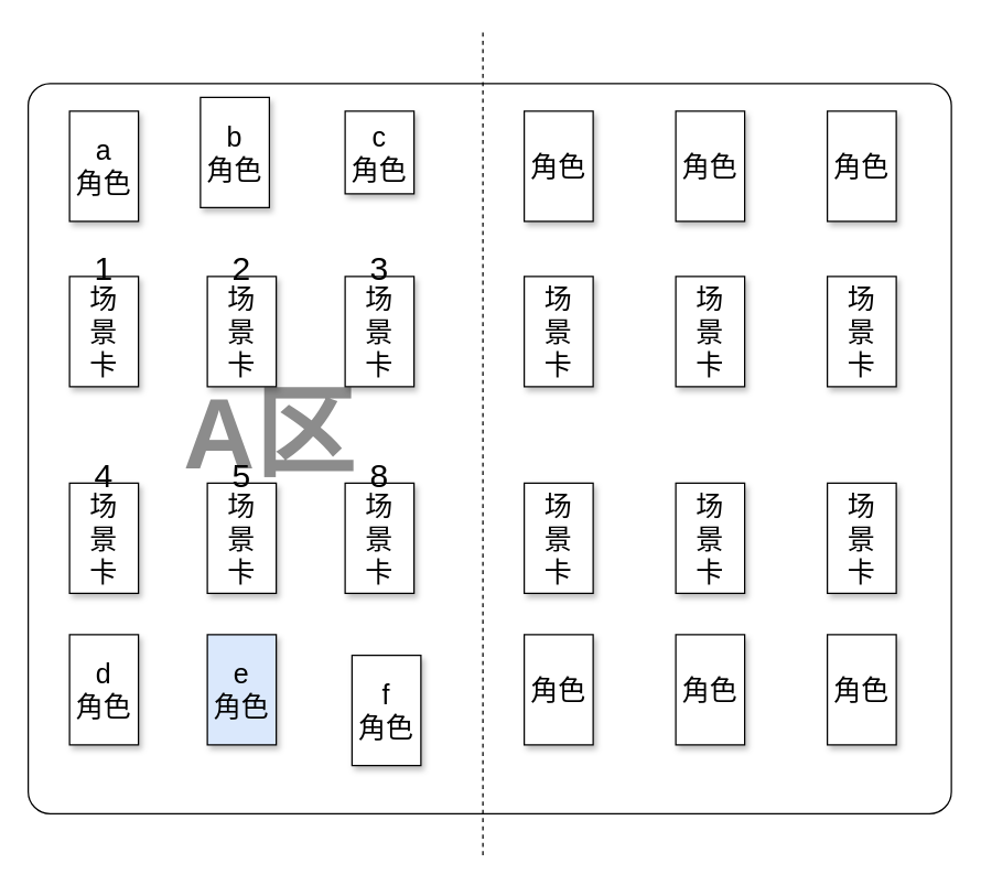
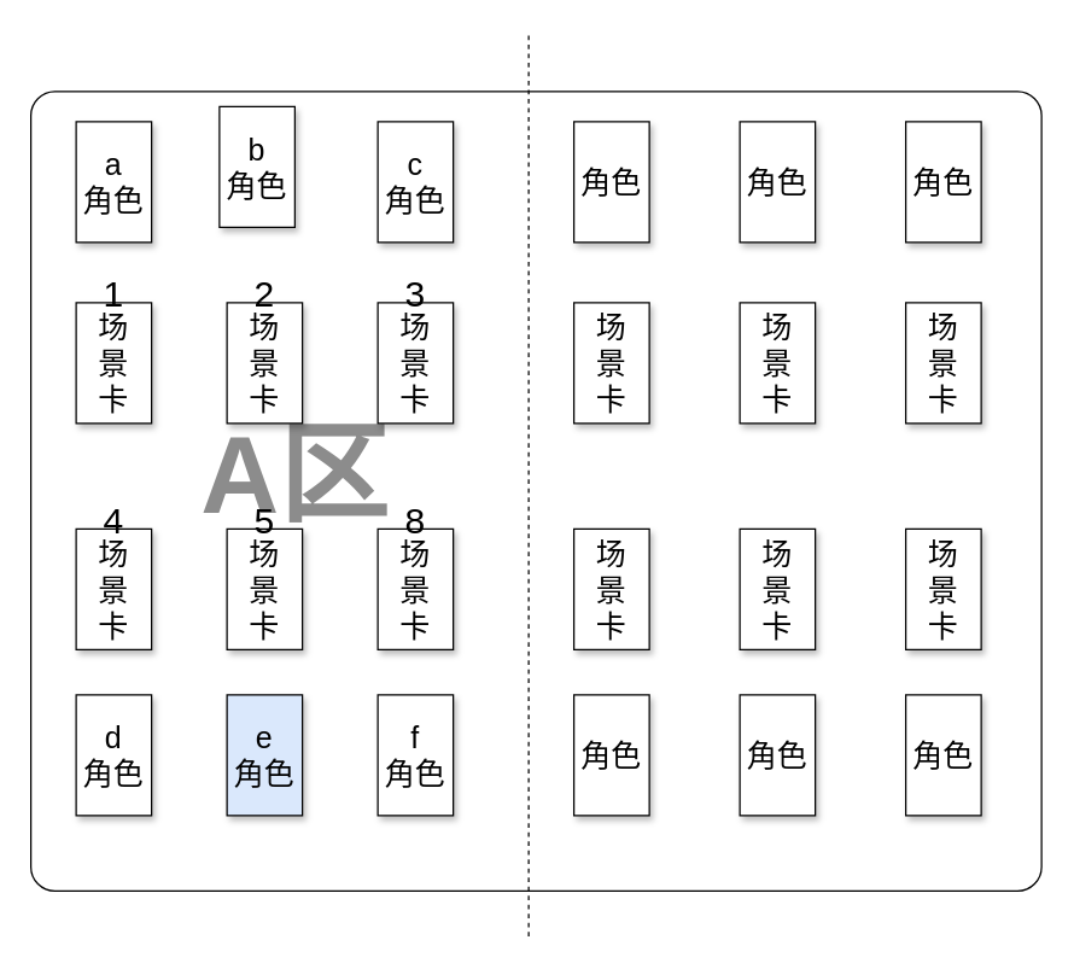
  <mxCell id="0" />
  <mxCell id="1" parent="0" />
  <mxCell id="2" value="&lt;span style=&quot;color: rgba(0, 0, 0, 0); font-family: monospace; font-size: 0px; text-align: start; text-wrap: nowrap;&quot;&gt;%3CmxGraphModel%3E%3Croot%3E%3CmxCell%20id%3D%220%22%2F%3E%3CmxCell%20id%3D%221%22%20parent%3D%220%22%2F%3E%3CmxCell%20id%3D%222%22%20value%3D%22%26lt%3Bfont%20style%3D%26quot%3Bfont-size%3A%2024px%3B%26quot%3B%26gt%3B1%26lt%3B%2Ffont%26gt%3B%22%20style%3D%22text%3Bhtml%3D1%3Balign%3Dcenter%3BverticalAlign%3Dmiddle%3BwhiteSpace%3Dwrap%3Brounded%3D0%3B%22%20vertex%3D%221%22%20parent%3D%221%22%3E%3CmxGeometry%20x%3D%22115%22%20y%3D%22200%22%20width%3D%2260%22%20height%3D%2230%22%20as%3D%22geometry%22%2F%3E%3C%2FmxCell%3E%3C%2Froot%3E%3C%2FmxGraphModel%3E&lt;/span&gt;" style="rounded=1;whiteSpace=wrap;html=1;arcSize=3;" vertex="1" parent="1"><mxGeometry x="20" y="60" width="670" height="530" as="geometry" /></mxCell>
  <mxCell id="3" value="" style="endArrow=none;dashed=1;html=1;rounded=0;" edge="1" parent="1"><mxGeometry width="50" height="50" relative="1" as="geometry"><mxPoint x="350" y="620" as="sourcePoint" /><mxPoint x="350" y="20" as="targetPoint" /></mxGeometry></mxCell>
  <mxCell id="4" value="&lt;font color=&quot;#8c8c8c&quot; style=&quot;font-size: 72px;&quot;&gt;&lt;b&gt;A区&lt;/b&gt;&lt;/font&gt;" style="text;html=1;align=center;verticalAlign=middle;whiteSpace=wrap;rounded=0;" vertex="1" parent="1"><mxGeometry x="110" y="300" width="170" height="30" as="geometry" /></mxCell>
  <mxCell id="5" value="&lt;font style=&quot;font-size: 20px;&quot;&gt;场&lt;/font&gt;&lt;div&gt;&lt;font style=&quot;font-size: 20px;&quot;&gt;景&lt;/font&gt;&lt;/div&gt;&lt;div&gt;&lt;span style=&quot;font-size: 20px; background-color: initial;&quot;&gt;卡&lt;/span&gt;&lt;/div&gt;" style="rounded=0;whiteSpace=wrap;html=1;shadow=1;" vertex="1" parent="1"><mxGeometry x="50" y="350" width="50" height="80" as="geometry" /></mxCell>
  <mxCell id="6" value="&lt;span style=&quot;font-size: 20px;&quot;&gt;d&lt;/span&gt;&lt;br&gt;&lt;div&gt;&lt;font style=&quot;font-size: 20px;&quot;&gt;角色&lt;/font&gt;&lt;/div&gt;" style="rounded=0;whiteSpace=wrap;html=1;shadow=1;" vertex="1" parent="1"><mxGeometry x="50" y="460" width="50" height="80" as="geometry" /></mxCell>
  <mxCell id="7" value="&lt;span style=&quot;font-size: 20px;&quot;&gt;e&lt;/span&gt;&lt;br&gt;&lt;div&gt;&lt;font style=&quot;font-size: 20px;&quot;&gt;角色&lt;/font&gt;&lt;/div&gt;" style="rounded=0;whiteSpace=wrap;html=1;shadow=1;fillColor=#dae8fc;" vertex="1" parent="1"><mxGeometry x="150" y="460" width="50" height="80" as="geometry" /></mxCell>
- <mxCell id="8" value="&lt;span style=&quot;font-size: 20px;&quot;&gt;f&lt;/span&gt;&lt;br&gt;&lt;div&gt;&lt;font style=&quot;font-size: 20px;&quot;&gt;角色&lt;/font&gt;&lt;/div&gt;" style="rounded=0;whiteSpace=wrap;html=1;shadow=1;" vertex="1" parent="1"><mxGeometry x="255" y="475" width="50" height="80" as="geometry" /></mxCell>
+ <mxCell id="8" value="&lt;span style=&quot;font-size: 20px;&quot;&gt;f&lt;/span&gt;&lt;br&gt;&lt;div&gt;&lt;font style=&quot;font-size: 20px;&quot;&gt;角色&lt;/font&gt;&lt;/div&gt;" style="rounded=0;whiteSpace=wrap;html=1;shadow=1;" vertex="1" parent="1"><mxGeometry x="250" y="460" width="50" height="80" as="geometry" /></mxCell>
  <mxCell id="9" value="&lt;span style=&quot;font-size: 20px;&quot;&gt;a&lt;/span&gt;&lt;br&gt;&lt;div&gt;&lt;font style=&quot;font-size: 20px;&quot;&gt;角色&lt;/font&gt;&lt;/div&gt;" style="rounded=0;whiteSpace=wrap;html=1;shadow=1;" vertex="1" parent="1"><mxGeometry x="50" y="80" width="50" height="80" as="geometry" /></mxCell>
  <mxCell id="10" value="&lt;span style=&quot;font-size: 20px;&quot;&gt;b&lt;/span&gt;&lt;br&gt;&lt;div&gt;&lt;font style=&quot;font-size: 20px;&quot;&gt;角色&lt;/font&gt;&lt;/div&gt;" style="rounded=0;whiteSpace=wrap;html=1;shadow=1;" vertex="1" parent="1"><mxGeometry x="145" y="70" width="50" height="80" as="geometry" /></mxCell>
- <mxCell id="11" value="&lt;div&gt;&lt;font style=&quot;font-size: 20px;&quot;&gt;c&lt;/font&gt;&lt;/div&gt;&lt;div&gt;&lt;font style=&quot;font-size: 20px;&quot;&gt;角色&lt;/font&gt;&lt;/div&gt;" style="rounded=0;whiteSpace=wrap;html=1;shadow=1;" vertex="1" parent="1"><mxGeometry x="250" y="80" width="50" height="60" as="geometry" /></mxCell>
+ <mxCell id="11" value="&lt;div&gt;&lt;font style=&quot;font-size: 20px;&quot;&gt;c&lt;/font&gt;&lt;/div&gt;&lt;div&gt;&lt;font style=&quot;font-size: 20px;&quot;&gt;角色&lt;/font&gt;&lt;/div&gt;" style="rounded=0;whiteSpace=wrap;html=1;shadow=1;" vertex="1" parent="1"><mxGeometry x="250" y="80" width="50" height="80" as="geometry" /></mxCell>
  <mxCell id="12" value="&lt;font style=&quot;font-size: 20px;&quot;&gt;场&lt;/font&gt;&lt;div&gt;&lt;font style=&quot;font-size: 20px;&quot;&gt;景&lt;/font&gt;&lt;/div&gt;&lt;div&gt;&lt;span style=&quot;font-size: 20px; background-color: initial;&quot;&gt;卡&lt;/span&gt;&lt;/div&gt;" style="rounded=0;whiteSpace=wrap;html=1;shadow=1;" vertex="1" parent="1"><mxGeometry x="150" y="350" width="50" height="80" as="geometry" /></mxCell>
  <mxCell id="13" value="&lt;font style=&quot;font-size: 20px;&quot;&gt;场&lt;/font&gt;&lt;div&gt;&lt;font style=&quot;font-size: 20px;&quot;&gt;景&lt;/font&gt;&lt;/div&gt;&lt;div&gt;&lt;span style=&quot;font-size: 20px; background-color: initial;&quot;&gt;卡&lt;/span&gt;&lt;/div&gt;" style="rounded=0;whiteSpace=wrap;html=1;shadow=1;" vertex="1" parent="1"><mxGeometry x="250" y="350" width="50" height="80" as="geometry" /></mxCell>
  <mxCell id="14" value="&lt;font style=&quot;font-size: 20px;&quot;&gt;场&lt;/font&gt;&lt;div&gt;&lt;font style=&quot;font-size: 20px;&quot;&gt;景&lt;/font&gt;&lt;/div&gt;&lt;div&gt;&lt;span style=&quot;font-size: 20px; background-color: initial;&quot;&gt;卡&lt;/span&gt;&lt;/div&gt;" style="rounded=0;whiteSpace=wrap;html=1;shadow=1;" vertex="1" parent="1"><mxGeometry x="50" y="200" width="50" height="80" as="geometry" /></mxCell>
  <mxCell id="15" value="&lt;font style=&quot;font-size: 20px;&quot;&gt;场&lt;/font&gt;&lt;div&gt;&lt;font style=&quot;font-size: 20px;&quot;&gt;景&lt;/font&gt;&lt;/div&gt;&lt;div&gt;&lt;span style=&quot;font-size: 20px; background-color: initial;&quot;&gt;卡&lt;/span&gt;&lt;/div&gt;" style="rounded=0;whiteSpace=wrap;html=1;shadow=1;" vertex="1" parent="1"><mxGeometry x="150" y="200" width="50" height="80" as="geometry" /></mxCell>
  <mxCell id="16" value="&lt;font style=&quot;font-size: 20px;&quot;&gt;场&lt;/font&gt;&lt;div&gt;&lt;font style=&quot;font-size: 20px;&quot;&gt;景&lt;/font&gt;&lt;/div&gt;&lt;div&gt;&lt;span style=&quot;font-size: 20px; background-color: initial;&quot;&gt;卡&lt;/span&gt;&lt;/div&gt;" style="rounded=0;whiteSpace=wrap;html=1;shadow=1;" vertex="1" parent="1"><mxGeometry x="250" y="200" width="50" height="80" as="geometry" /></mxCell>
  <mxCell id="17" value="&lt;font style=&quot;font-size: 20px;&quot;&gt;场&lt;/font&gt;&lt;div&gt;&lt;font style=&quot;font-size: 20px;&quot;&gt;景&lt;/font&gt;&lt;/div&gt;&lt;div&gt;&lt;span style=&quot;font-size: 20px; background-color: initial;&quot;&gt;卡&lt;/span&gt;&lt;/div&gt;" style="rounded=0;whiteSpace=wrap;html=1;shadow=1;" vertex="1" parent="1"><mxGeometry x="380" y="200" width="50" height="80" as="geometry" /></mxCell>
  <mxCell id="18" value="&lt;font style=&quot;font-size: 20px;&quot;&gt;场&lt;/font&gt;&lt;div&gt;&lt;font style=&quot;font-size: 20px;&quot;&gt;景&lt;/font&gt;&lt;/div&gt;&lt;div&gt;&lt;span style=&quot;font-size: 20px; background-color: initial;&quot;&gt;卡&lt;/span&gt;&lt;/div&gt;" style="rounded=0;whiteSpace=wrap;html=1;shadow=1;" vertex="1" parent="1"><mxGeometry x="490" y="200" width="50" height="80" as="geometry" /></mxCell>
  <mxCell id="19" value="&lt;font style=&quot;font-size: 20px;&quot;&gt;场&lt;/font&gt;&lt;div&gt;&lt;font style=&quot;font-size: 20px;&quot;&gt;景&lt;/font&gt;&lt;/div&gt;&lt;div&gt;&lt;span style=&quot;font-size: 20px; background-color: initial;&quot;&gt;卡&lt;/span&gt;&lt;/div&gt;" style="rounded=0;whiteSpace=wrap;html=1;shadow=1;" vertex="1" parent="1"><mxGeometry x="600" y="200" width="50" height="80" as="geometry" /></mxCell>
  <mxCell id="20" value="&lt;font style=&quot;font-size: 20px;&quot;&gt;角色&lt;/font&gt;" style="rounded=0;whiteSpace=wrap;html=1;shadow=1;" vertex="1" parent="1"><mxGeometry x="380" y="80" width="50" height="80" as="geometry" /></mxCell>
  <mxCell id="21" value="&lt;font style=&quot;font-size: 20px;&quot;&gt;角色&lt;/font&gt;" style="rounded=0;whiteSpace=wrap;html=1;shadow=1;" vertex="1" parent="1"><mxGeometry x="490" y="80" width="50" height="80" as="geometry" /></mxCell>
  <mxCell id="22" value="&lt;font style=&quot;font-size: 20px;&quot;&gt;角色&lt;/font&gt;" style="rounded=0;whiteSpace=wrap;html=1;shadow=1;" vertex="1" parent="1"><mxGeometry x="600" y="80" width="50" height="80" as="geometry" /></mxCell>
  <mxCell id="23" value="&lt;font style=&quot;font-size: 20px;&quot;&gt;场&lt;/font&gt;&lt;div&gt;&lt;font style=&quot;font-size: 20px;&quot;&gt;景&lt;/font&gt;&lt;/div&gt;&lt;div&gt;&lt;span style=&quot;font-size: 20px; background-color: initial;&quot;&gt;卡&lt;/span&gt;&lt;/div&gt;" style="rounded=0;whiteSpace=wrap;html=1;shadow=1;" vertex="1" parent="1"><mxGeometry x="380" y="350" width="50" height="80" as="geometry" /></mxCell>
  <mxCell id="24" value="&lt;font style=&quot;font-size: 20px;&quot;&gt;场&lt;/font&gt;&lt;div&gt;&lt;font style=&quot;font-size: 20px;&quot;&gt;景&lt;/font&gt;&lt;/div&gt;&lt;div&gt;&lt;span style=&quot;font-size: 20px; background-color: initial;&quot;&gt;卡&lt;/span&gt;&lt;/div&gt;" style="rounded=0;whiteSpace=wrap;html=1;shadow=1;" vertex="1" parent="1"><mxGeometry x="490" y="350" width="50" height="80" as="geometry" /></mxCell>
  <mxCell id="25" value="&lt;font style=&quot;font-size: 20px;&quot;&gt;场&lt;/font&gt;&lt;div&gt;&lt;font style=&quot;font-size: 20px;&quot;&gt;景&lt;/font&gt;&lt;/div&gt;&lt;div&gt;&lt;span style=&quot;font-size: 20px; background-color: initial;&quot;&gt;卡&lt;/span&gt;&lt;/div&gt;" style="rounded=0;whiteSpace=wrap;html=1;shadow=1;" vertex="1" parent="1"><mxGeometry x="600" y="350" width="50" height="80" as="geometry" /></mxCell>
  <mxCell id="26" value="&lt;font style=&quot;font-size: 20px;&quot;&gt;角色&lt;/font&gt;" style="rounded=0;whiteSpace=wrap;html=1;shadow=1;" vertex="1" parent="1"><mxGeometry x="380" y="460" width="50" height="80" as="geometry" /></mxCell>
  <mxCell id="27" value="&lt;font style=&quot;font-size: 20px;&quot;&gt;角色&lt;/font&gt;" style="rounded=0;whiteSpace=wrap;html=1;shadow=1;" vertex="1" parent="1"><mxGeometry x="490" y="460" width="50" height="80" as="geometry" /></mxCell>
  <mxCell id="28" value="&lt;font style=&quot;font-size: 20px;&quot;&gt;角色&lt;/font&gt;" style="rounded=0;whiteSpace=wrap;html=1;shadow=1;" vertex="1" parent="1"><mxGeometry x="600" y="460" width="50" height="80" as="geometry" /></mxCell>
  <mxCell id="29" value="&lt;font style=&quot;font-size: 24px;&quot;&gt;1&lt;/font&gt;" style="text;html=1;align=center;verticalAlign=middle;whiteSpace=wrap;rounded=0;" vertex="1" parent="1"><mxGeometry x="45" y="180" width="60" height="30" as="geometry" /></mxCell>
  <mxCell id="30" value="&lt;font style=&quot;font-size: 24px;&quot;&gt;2&lt;/font&gt;" style="text;html=1;align=center;verticalAlign=middle;whiteSpace=wrap;rounded=0;" vertex="1" parent="1"><mxGeometry x="145" y="180" width="60" height="30" as="geometry" /></mxCell>
  <mxCell id="31" value="&lt;font style=&quot;font-size: 24px;&quot;&gt;3&lt;/font&gt;" style="text;html=1;align=center;verticalAlign=middle;whiteSpace=wrap;rounded=0;" vertex="1" parent="1"><mxGeometry x="245" y="180" width="60" height="30" as="geometry" /></mxCell>
  <mxCell id="32" value="&lt;font style=&quot;font-size: 24px;&quot;&gt;4&lt;/font&gt;" style="text;html=1;align=center;verticalAlign=middle;whiteSpace=wrap;rounded=0;" vertex="1" parent="1"><mxGeometry x="45" y="330" width="60" height="30" as="geometry" /></mxCell>
  <mxCell id="33" value="&lt;font style=&quot;font-size: 24px;&quot;&gt;5&lt;/font&gt;" style="text;html=1;align=center;verticalAlign=middle;whiteSpace=wrap;rounded=0;" vertex="1" parent="1"><mxGeometry x="145" y="330" width="60" height="30" as="geometry" /></mxCell>
  <mxCell id="34" value="&lt;font style=&quot;font-size: 24px;&quot;&gt;8&lt;/font&gt;" style="text;html=1;align=center;verticalAlign=middle;whiteSpace=wrap;rounded=0;" vertex="1" parent="1"><mxGeometry x="245" y="330" width="60" height="30" as="geometry" /></mxCell>
